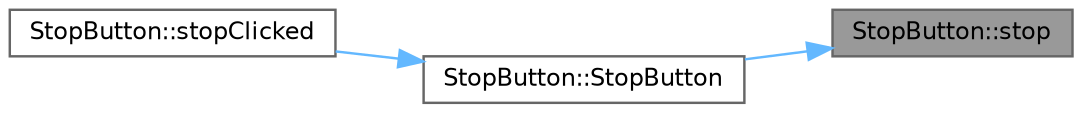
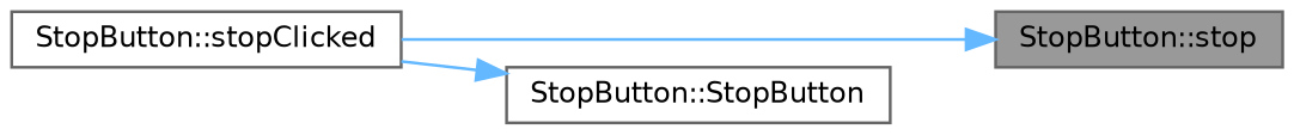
  digraph {
    rankdir=RL
    node [color=grey40 fillcolor=white fontname=Helvetica fontsize=10 shape=box style=filled]
    edge [color=steelblue1 dir=back fontname=Helvetica fontsize=10 labelfontname=Helvetica labelfontsize=10 style=solid]
    n1 [color=gray40 fillcolor=grey60 fontcolor=black height=0.2 label="StopButton::stop" width=0.4]
    n2 [height=0.2 label="StopButton::stopClicked" width=0.4]
    n3 [height=0.2 label="StopButton::StopButton" width=0.4]
-   n1 -> n3
+   n1 -> n2
    n3 -> n2
  }
